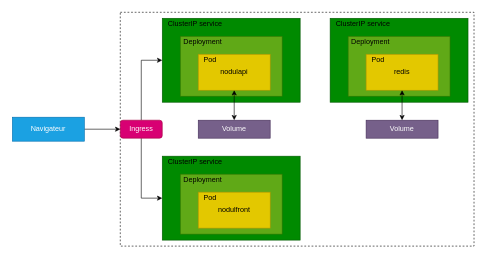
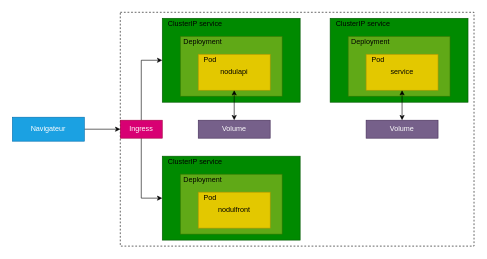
  <mxCell id="0" />
  <mxCell id="1" parent="0" />
  <mxCell id="2" value="" style="rounded=0;whiteSpace=wrap;html=1;dashed=1;" parent="1" vertex="1"><mxGeometry x="200" y="20" width="590" height="390" as="geometry" /></mxCell>
  <mxCell id="3" value="" style="rounded=0;whiteSpace=wrap;html=1;fillColor=#008a00;strokeColor=#005700;fontColor=#ffffff;" parent="1" vertex="1"><mxGeometry x="270" y="30" width="230" height="140" as="geometry" /></mxCell>
  <mxCell id="4" value="ClusterIP service" style="text;html=1;strokeColor=none;fillColor=none;align=center;verticalAlign=middle;whiteSpace=wrap;rounded=0;" parent="1" vertex="1"><mxGeometry x="270" y="30" width="110" height="20" as="geometry" /></mxCell>
  <mxCell id="5" style="edgeStyle=orthogonalEdgeStyle;rounded=0;orthogonalLoop=1;jettySize=auto;html=1;exitX=1;exitY=0.5;exitDx=0;exitDy=0;" parent="1" source="6" target="2" edge="1"><mxGeometry relative="1" as="geometry" /></mxCell>
  <mxCell id="6" value="Navigateur" style="rounded=0;whiteSpace=wrap;html=1;fillColor=#1ba1e2;strokeColor=#006EAF;fontColor=#ffffff;" parent="1" vertex="1"><mxGeometry x="20" y="195" width="120" height="40" as="geometry" /></mxCell>
  <mxCell id="7" value="" style="rounded=0;whiteSpace=wrap;html=1;fillColor=#60a917;strokeColor=#2D7600;fontColor=#ffffff;" parent="1" vertex="1"><mxGeometry x="300" y="60" width="170" height="100" as="geometry" /></mxCell>
  <mxCell id="8" value="Deployment" style="text;html=1;strokeColor=none;fillColor=none;align=center;verticalAlign=middle;whiteSpace=wrap;rounded=0;" parent="1" vertex="1"><mxGeometry x="300" y="60" width="75" height="20" as="geometry" /></mxCell>
  <mxCell id="9" value="nodulapi" style="rounded=0;whiteSpace=wrap;html=1;fillColor=#e3c800;strokeColor=#B09500;fontColor=#000000;" parent="1" vertex="1"><mxGeometry x="330" y="90" width="120" height="60" as="geometry" /></mxCell>
  <mxCell id="10" value="Pod" style="text;html=1;strokeColor=none;fillColor=none;align=center;verticalAlign=middle;whiteSpace=wrap;rounded=0;fontColor=#000000;" parent="1" vertex="1"><mxGeometry x="330" y="90" width="40" height="20" as="geometry" /></mxCell>
  <mxCell id="11" value="" style="rounded=0;whiteSpace=wrap;html=1;fillColor=#008a00;strokeColor=#005700;fontColor=#ffffff;" parent="1" vertex="1"><mxGeometry x="550" y="30" width="230" height="140" as="geometry" /></mxCell>
  <mxCell id="12" value="" style="rounded=0;whiteSpace=wrap;html=1;fillColor=#60a917;strokeColor=#2D7600;fontColor=#ffffff;" parent="1" vertex="1"><mxGeometry x="580" y="60" width="170" height="100" as="geometry" /></mxCell>
- <mxCell id="13" value="redis" style="rounded=0;whiteSpace=wrap;html=1;fillColor=#e3c800;strokeColor=#B09500;fontColor=#000000;" parent="1" vertex="1"><mxGeometry x="610" y="90" width="120" height="60" as="geometry" /></mxCell>
+ <mxCell id="13" value="service" style="rounded=0;whiteSpace=wrap;html=1;fillColor=#e3c800;strokeColor=#B09500;fontColor=#000000;" parent="1" vertex="1"><mxGeometry x="610" y="90" width="120" height="60" as="geometry" /></mxCell>
  <mxCell id="14" value="ClusterIP service" style="text;html=1;strokeColor=none;fillColor=none;align=center;verticalAlign=middle;whiteSpace=wrap;rounded=0;" parent="1" vertex="1"><mxGeometry x="550" y="30" width="110" height="20" as="geometry" /></mxCell>
  <mxCell id="15" value="Deployment" style="text;html=1;strokeColor=none;fillColor=none;align=center;verticalAlign=middle;whiteSpace=wrap;rounded=0;" parent="1" vertex="1"><mxGeometry x="580" y="60" width="75" height="20" as="geometry" /></mxCell>
  <mxCell id="16" value="Pod" style="text;html=1;strokeColor=none;fillColor=none;align=center;verticalAlign=middle;whiteSpace=wrap;rounded=0;fontColor=#000000;" parent="1" vertex="1"><mxGeometry x="610" y="90" width="40" height="20" as="geometry" /></mxCell>
  <mxCell id="17" value="Volume" style="rounded=0;whiteSpace=wrap;html=1;fillColor=#76608a;strokeColor=#432D57;fontColor=#ffffff;" parent="1" vertex="1"><mxGeometry x="330" y="200" width="120" height="30" as="geometry" /></mxCell>
  <mxCell id="18" value="" style="endArrow=classic;startArrow=classic;html=1;entryX=0.5;entryY=1;entryDx=0;entryDy=0;exitX=0.5;exitY=0;exitDx=0;exitDy=0;" parent="1" source="17" target="9" edge="1"><mxGeometry width="50" height="50" relative="1" as="geometry"><mxPoint x="470" y="250" as="sourcePoint" /><mxPoint x="520" y="200" as="targetPoint" /></mxGeometry></mxCell>
  <mxCell id="19" value="Volume" style="rounded=0;whiteSpace=wrap;html=1;fillColor=#76608a;strokeColor=#432D57;fontColor=#ffffff;" parent="1" vertex="1"><mxGeometry x="610" y="200" width="120" height="30" as="geometry" /></mxCell>
  <mxCell id="20" value="" style="endArrow=classic;startArrow=classic;html=1;entryX=0.5;entryY=1;entryDx=0;entryDy=0;exitX=0.5;exitY=0;exitDx=0;exitDy=0;" parent="1" source="19" edge="1"><mxGeometry width="50" height="50" relative="1" as="geometry"><mxPoint x="750" y="250" as="sourcePoint" /><mxPoint x="670" y="150" as="targetPoint" /></mxGeometry></mxCell>
  <mxCell id="21" value="" style="rounded=0;whiteSpace=wrap;html=1;fillColor=#008a00;strokeColor=#005700;fontColor=#ffffff;" parent="1" vertex="1"><mxGeometry x="270" y="260" width="230" height="140" as="geometry" /></mxCell>
  <mxCell id="22" value="ClusterIP service" style="text;html=1;strokeColor=none;fillColor=none;align=center;verticalAlign=middle;whiteSpace=wrap;rounded=0;" parent="1" vertex="1"><mxGeometry x="270" y="260" width="110" height="20" as="geometry" /></mxCell>
  <mxCell id="23" value="" style="rounded=0;whiteSpace=wrap;html=1;fillColor=#60a917;strokeColor=#2D7600;fontColor=#ffffff;" parent="1" vertex="1"><mxGeometry x="300" y="290" width="170" height="100" as="geometry" /></mxCell>
  <mxCell id="24" value="Deployment" style="text;html=1;strokeColor=none;fillColor=none;align=center;verticalAlign=middle;whiteSpace=wrap;rounded=0;" parent="1" vertex="1"><mxGeometry x="300" y="290" width="75" height="20" as="geometry" /></mxCell>
  <mxCell id="25" value="nodulfront" style="rounded=0;whiteSpace=wrap;html=1;fillColor=#e3c800;strokeColor=#B09500;fontColor=#000000;" parent="1" vertex="1"><mxGeometry x="330" y="320" width="120" height="60" as="geometry" /></mxCell>
  <mxCell id="26" value="Pod" style="text;html=1;strokeColor=none;fillColor=none;align=center;verticalAlign=middle;whiteSpace=wrap;rounded=0;fontColor=#000000;" parent="1" vertex="1"><mxGeometry x="330" y="320" width="40" height="20" as="geometry" /></mxCell>
  <mxCell id="27" style="edgeStyle=orthogonalEdgeStyle;rounded=0;orthogonalLoop=1;jettySize=auto;html=1;exitX=0.5;exitY=0;exitDx=0;exitDy=0;entryX=0;entryY=0.5;entryDx=0;entryDy=0;" parent="1" source="29" target="3" edge="1"><mxGeometry relative="1" as="geometry" /></mxCell>
  <mxCell id="28" style="edgeStyle=orthogonalEdgeStyle;rounded=0;orthogonalLoop=1;jettySize=auto;html=1;exitX=0.5;exitY=1;exitDx=0;exitDy=0;entryX=0;entryY=0.5;entryDx=0;entryDy=0;" parent="1" source="29" target="21" edge="1"><mxGeometry relative="1" as="geometry" /></mxCell>
- <mxCell id="29" value="Ingress" style="whiteSpace=wrap;html=1;fillColor=#d80073;strokeColor=#A50040;fontColor=#ffffff;rounded=1;" parent="1" vertex="1"><mxGeometry x="200" y="200" width="70" height="30" as="geometry" /></mxCell>
+ <mxCell id="29" value="Ingress" style="rounded=0;whiteSpace=wrap;html=1;fillColor=#d80073;strokeColor=#A50040;fontColor=#ffffff;" parent="1" vertex="1"><mxGeometry x="200" y="200" width="70" height="30" as="geometry" /></mxCell>
